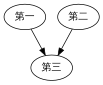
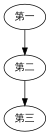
  digraph {
    fontname=Oswald
    node [fontname=Oswald]
    edge [fontname=Oswald]
    n1 [label="第一"]
    n2 [label="第二"]
    n3 [label="第三"]
-   n1 -> n3
+   n1 -> n2
    n2 -> n3
  }
